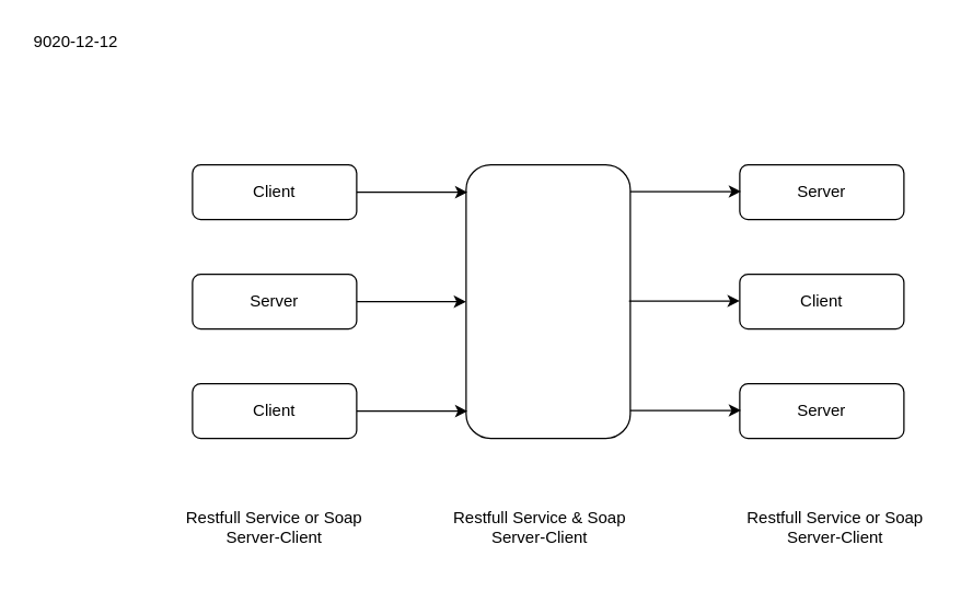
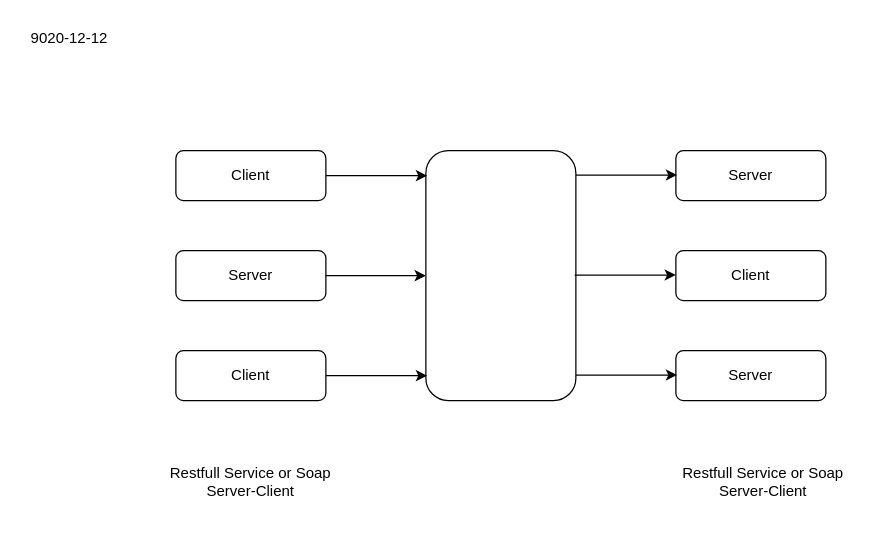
  <mxCell id="0" />
  <mxCell id="1" parent="0" />
  <mxCell id="2" value="" style="rounded=1;whiteSpace=wrap;html=1;" vertex="1" parent="1"><mxGeometry x="340" y="120" width="120" height="200" as="geometry" /></mxCell>
  <mxCell id="3" style="edgeStyle=orthogonalEdgeStyle;rounded=0;orthogonalLoop=1;jettySize=auto;html=1;entryX=0.008;entryY=0.1;entryDx=0;entryDy=0;entryPerimeter=0;" edge="1" parent="1" source="4" target="2"><mxGeometry relative="1" as="geometry" /></mxCell>
  <mxCell id="4" value="" style="rounded=1;whiteSpace=wrap;html=1;" vertex="1" parent="1"><mxGeometry x="140" y="120" width="120" height="40" as="geometry" /></mxCell>
  <mxCell id="5" value="" style="edgeStyle=orthogonalEdgeStyle;rounded=0;orthogonalLoop=1;jettySize=auto;html=1;" edge="1" parent="1" source="6" target="2"><mxGeometry relative="1" as="geometry" /></mxCell>
  <mxCell id="6" value="" style="rounded=1;whiteSpace=wrap;html=1;" vertex="1" parent="1"><mxGeometry x="140" y="200" width="120" height="40" as="geometry" /></mxCell>
  <mxCell id="7" style="edgeStyle=orthogonalEdgeStyle;rounded=0;orthogonalLoop=1;jettySize=auto;html=1;entryX=0.008;entryY=0.9;entryDx=0;entryDy=0;entryPerimeter=0;" edge="1" parent="1" source="8" target="2"><mxGeometry relative="1" as="geometry" /></mxCell>
  <mxCell id="8" value="" style="rounded=1;whiteSpace=wrap;html=1;" vertex="1" parent="1"><mxGeometry x="140" y="280" width="120" height="40" as="geometry" /></mxCell>
  <mxCell id="9" value="" style="rounded=1;whiteSpace=wrap;html=1;" vertex="1" parent="1"><mxGeometry x="540" y="120" width="120" height="40" as="geometry" /></mxCell>
  <mxCell id="10" value="" style="rounded=1;whiteSpace=wrap;html=1;" vertex="1" parent="1"><mxGeometry x="540" y="200" width="120" height="40" as="geometry" /></mxCell>
  <mxCell id="11" value="" style="rounded=1;whiteSpace=wrap;html=1;" vertex="1" parent="1"><mxGeometry x="540" y="280" width="120" height="40" as="geometry" /></mxCell>
  <mxCell id="12" value="Client" style="text;html=1;strokeColor=none;fillColor=none;align=center;verticalAlign=middle;whiteSpace=wrap;rounded=0;" vertex="1" parent="1"><mxGeometry x="180" y="130" width="40" height="20" as="geometry" /></mxCell>
  <mxCell id="13" value="Server" style="text;html=1;strokeColor=none;fillColor=none;align=center;verticalAlign=middle;whiteSpace=wrap;rounded=0;" vertex="1" parent="1"><mxGeometry x="180" y="210" width="40" height="20" as="geometry" /></mxCell>
  <mxCell id="14" value="Client" style="text;html=1;strokeColor=none;fillColor=none;align=center;verticalAlign=middle;whiteSpace=wrap;rounded=0;" vertex="1" parent="1"><mxGeometry x="180" y="290" width="40" height="20" as="geometry" /></mxCell>
  <mxCell id="15" value="Server" style="text;html=1;strokeColor=none;fillColor=none;align=center;verticalAlign=middle;whiteSpace=wrap;rounded=0;" vertex="1" parent="1"><mxGeometry x="580" y="130" width="40" height="20" as="geometry" /></mxCell>
  <mxCell id="16" value="Client" style="text;html=1;strokeColor=none;fillColor=none;align=center;verticalAlign=middle;whiteSpace=wrap;rounded=0;" vertex="1" parent="1"><mxGeometry x="580" y="210" width="40" height="20" as="geometry" /></mxCell>
  <mxCell id="17" value="Server" style="text;html=1;strokeColor=none;fillColor=none;align=center;verticalAlign=middle;whiteSpace=wrap;rounded=0;" vertex="1" parent="1"><mxGeometry x="580" y="290" width="40" height="20" as="geometry" /></mxCell>
  <mxCell id="18" style="edgeStyle=orthogonalEdgeStyle;rounded=0;orthogonalLoop=1;jettySize=auto;html=1;entryX=0.008;entryY=0.1;entryDx=0;entryDy=0;entryPerimeter=0;" edge="1" parent="1"><mxGeometry relative="1" as="geometry"><mxPoint x="460" y="139.5" as="sourcePoint" /><mxPoint x="540.96" y="139.5" as="targetPoint" /></mxGeometry></mxCell>
  <mxCell id="19" style="edgeStyle=orthogonalEdgeStyle;rounded=0;orthogonalLoop=1;jettySize=auto;html=1;entryX=0.008;entryY=0.1;entryDx=0;entryDy=0;entryPerimeter=0;" edge="1" parent="1"><mxGeometry relative="1" as="geometry"><mxPoint x="459.04" y="219.5" as="sourcePoint" /><mxPoint x="540" y="219.5" as="targetPoint" /></mxGeometry></mxCell>
  <mxCell id="20" style="edgeStyle=orthogonalEdgeStyle;rounded=0;orthogonalLoop=1;jettySize=auto;html=1;entryX=0.008;entryY=0.1;entryDx=0;entryDy=0;entryPerimeter=0;" edge="1" parent="1"><mxGeometry relative="1" as="geometry"><mxPoint x="460" y="299.5" as="sourcePoint" /><mxPoint x="540.96" y="299.5" as="targetPoint" /></mxGeometry></mxCell>
  <mxCell id="21" value="9020-12-12" style="text;html=1;strokeColor=none;fillColor=none;align=center;verticalAlign=middle;whiteSpace=wrap;rounded=0;" vertex="1" parent="1"><mxGeometry x="20" y="20" width="70" height="20" as="geometry" /></mxCell>
- <mxCell id="22" value="Restfull Service &amp;amp; Soap Server-Client" style="text;html=1;strokeColor=none;fillColor=none;align=center;verticalAlign=middle;whiteSpace=wrap;rounded=0;" vertex="1" parent="1"><mxGeometry x="324" y="360" width="140" height="50" as="geometry" /></mxCell>
  <mxCell id="23" value="Restfull Service or Soap Server-Client" style="text;html=1;strokeColor=none;fillColor=none;align=center;verticalAlign=middle;whiteSpace=wrap;rounded=0;" vertex="1" parent="1"><mxGeometry x="130" y="360" width="140" height="50" as="geometry" /></mxCell>
  <mxCell id="24" value="Restfull Service or Soap Server-Client" style="text;html=1;strokeColor=none;fillColor=none;align=center;verticalAlign=middle;whiteSpace=wrap;rounded=0;" vertex="1" parent="1"><mxGeometry x="540" y="360" width="140" height="50" as="geometry" /></mxCell>
